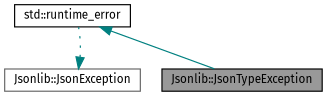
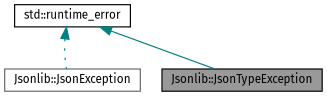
  digraph {
    fontname="Fira Sans"
    node [color=black fillcolor=white fontname="Fira Sans" fontsize=10 shape=box style=filled]
    edge [color=teal dir=back fontname="Fira Sans" fontsize=10 labelfontname=Helvetica labelfontsize=10]
    n1 [fillcolor=grey60 fontcolor=black height=0.2 label="Jsonlib::JsonTypeException" width=0.4]
    n2 [color=gray40 height=0.2 label="Jsonlib::JsonException" width=0.4]
    n3 [height=0.2 label="std::runtime_error" width=0.4]
    n3 -> n1 [style=solid]
-   n2 -> n3 [style=dotted]
+   n3 -> n2 [style=dotted]
  }
